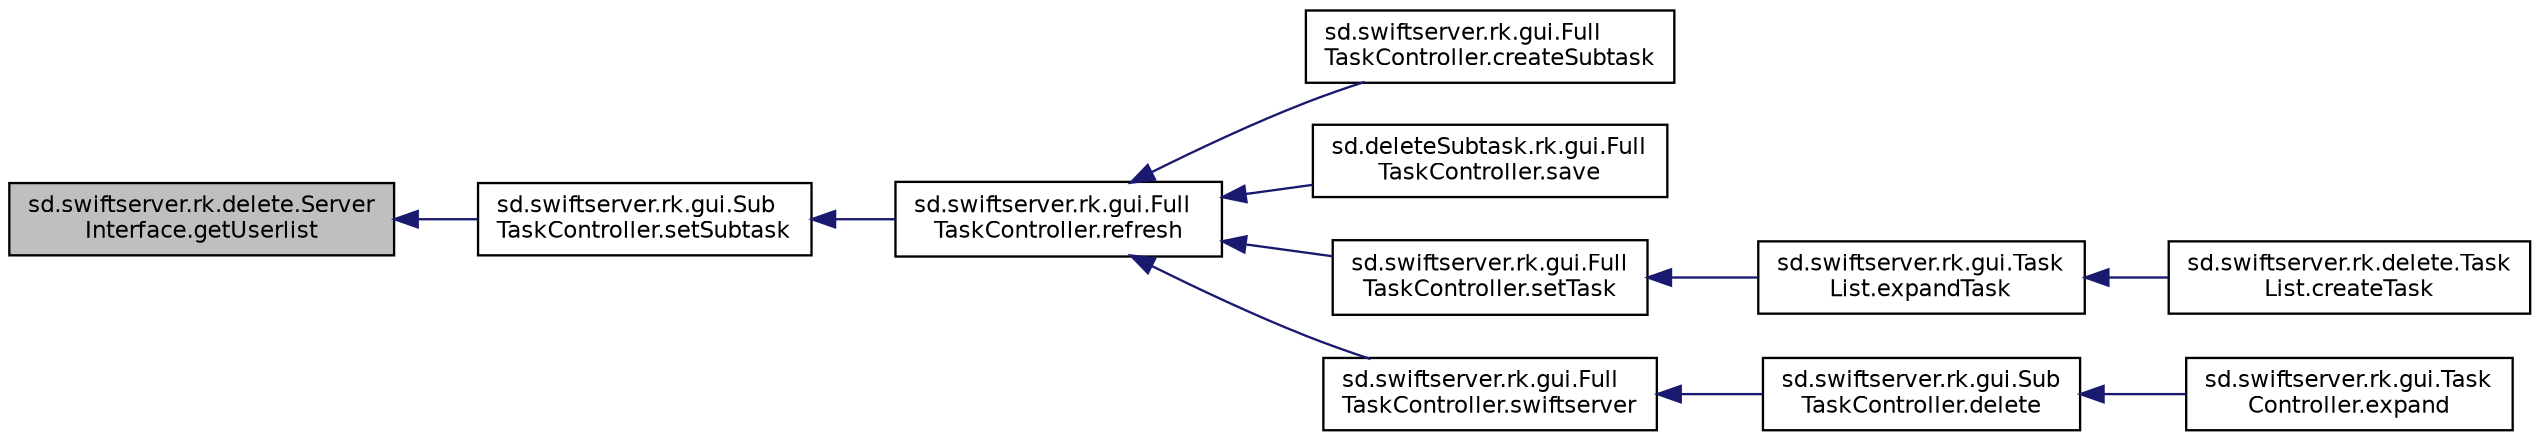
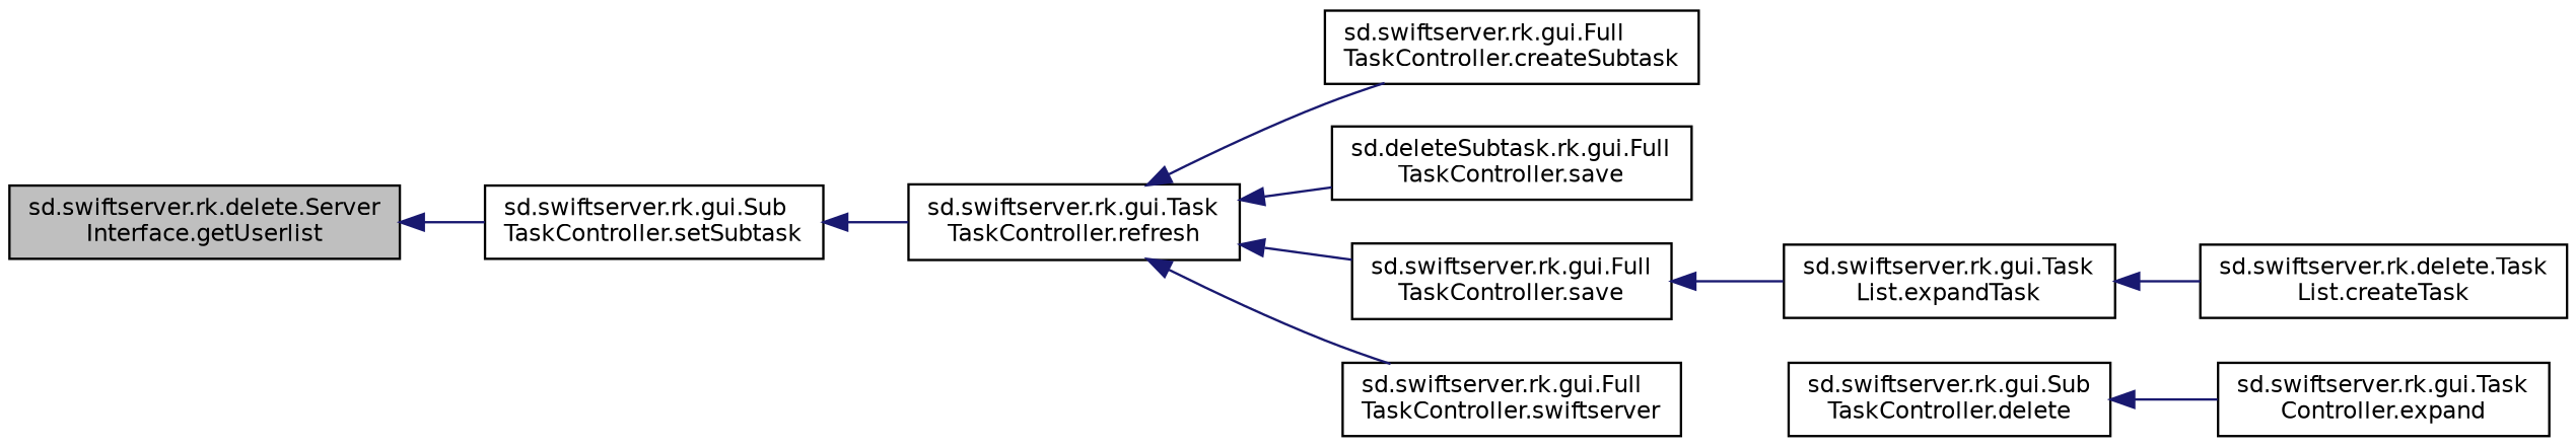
  digraph {
    rankdir=LR
    node [color=black fillcolor=white fontname=Helvetica fontsize=10 shape=record style=filled]
    edge [color=midnightblue dir=back fontname=Helvetica fontsize=10 labelfontname=Helvetica labelfontsize=10 style=solid]
    n1 [fillcolor=grey75 fontcolor=black height=0.2 label="sd.swiftserver.rk.delete.Server\lInterface.getUserlist" width=0.4]
    n2 [height=0.2 label="sd.swiftserver.rk.gui.Sub\lTaskController.setSubtask" width=0.4]
-   n3 [height=0.2 label="sd.swiftserver.rk.gui.Full\lTaskController.refresh" width=0.4]
+   n3 [height=0.2 label="sd.swiftserver.rk.gui.Task\lTaskController.refresh" width=0.4]
    n4 [height=0.2 label="sd.swiftserver.rk.gui.Full\lTaskController.createSubtask" width=0.4]
    n5 [height=0.2 label="sd.deleteSubtask.rk.gui.Full\lTaskController.save" width=0.4]
-   n6 [height=0.2 label="sd.swiftserver.rk.gui.Full\lTaskController.setTask" width=0.4]
+   n6 [height=0.2 label="sd.swiftserver.rk.gui.Full\lTaskController.save" width=0.4]
    n7 [height=0.2 label="sd.swiftserver.rk.gui.Full\lTaskController.swiftserver" width=0.4]
    n8 [height=0.2 label="sd.swiftserver.rk.gui.Task\lList.expandTask" width=0.4]
    n9 [height=0.2 label="sd.swiftserver.rk.gui.Sub\lTaskController.delete" width=0.4]
    n10 [height=0.2 label="sd.swiftserver.rk.delete.Task\lList.createTask" width=0.4]
    n11 [height=0.2 label="sd.swiftserver.rk.gui.Task\lController.expand" width=0.4]
    n1 -> n2
    n2 -> n3
    n3 -> n4
    n3 -> n5
    n3 -> n6
    n3 -> n7
    n6 -> n8
-   n7 -> n9
    n8 -> n10
    n9 -> n11
  }
